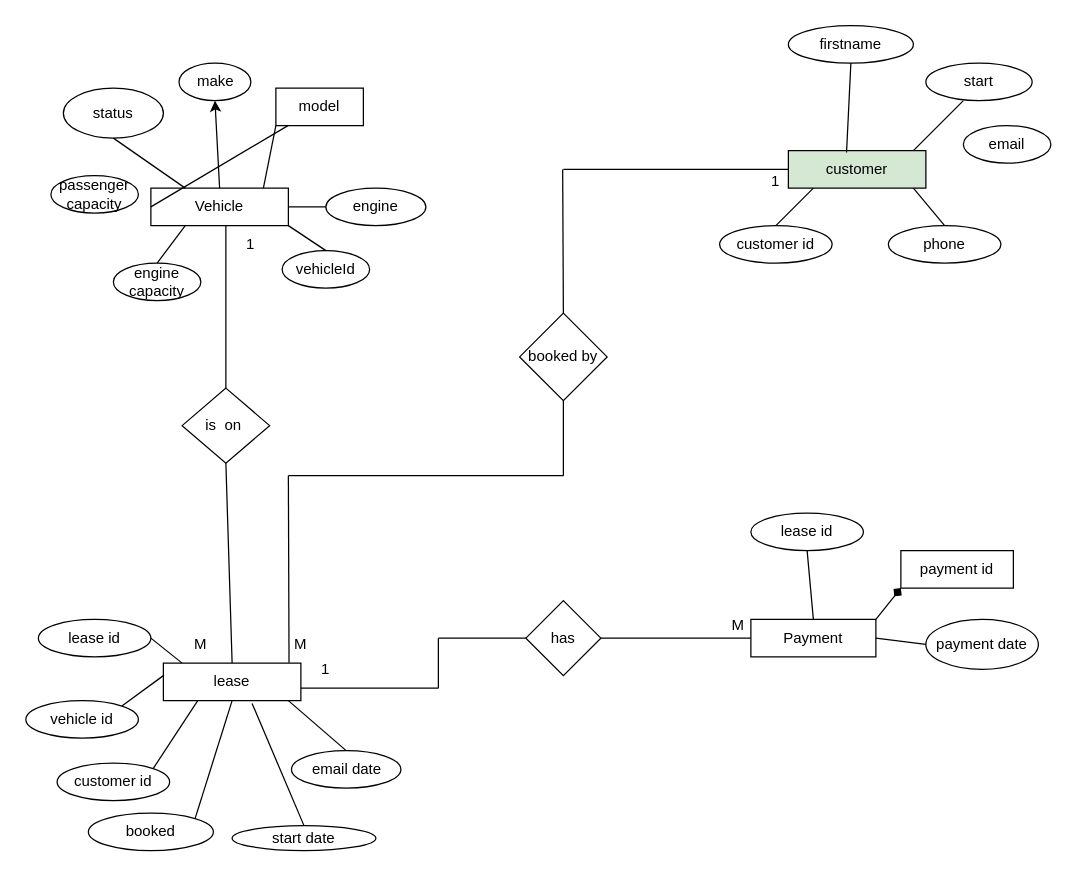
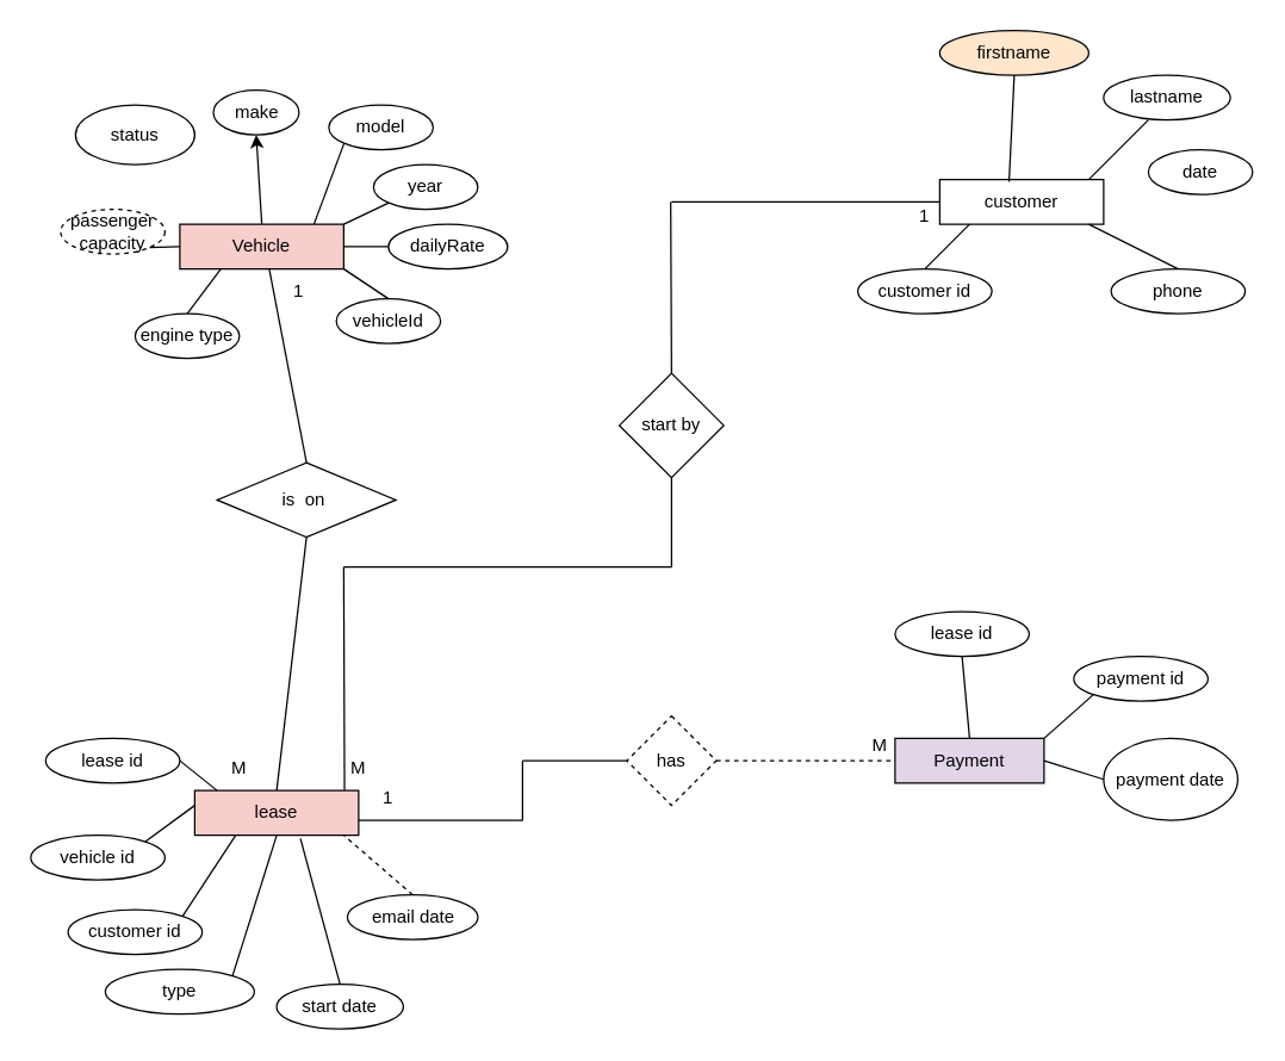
  <mxCell id="0" />
  <mxCell id="1" parent="0" />
- <mxCell id="2" value="Vehicle" style="rounded=0;whiteSpace=wrap;html=1;" vertex="1" parent="1"><mxGeometry x="120" y="150" width="110" height="30" as="geometry" /></mxCell>
- <mxCell id="3" value="customer" style="rounded=0;whiteSpace=wrap;html=1;fillColor=#d5e8d4;" vertex="1" parent="1"><mxGeometry x="630" y="120" width="110" height="30" as="geometry" /></mxCell>
- <mxCell id="4" value="lease" style="rounded=0;whiteSpace=wrap;html=1;" vertex="1" parent="1"><mxGeometry x="130" y="530" width="110" height="30" as="geometry" /></mxCell>
- <mxCell id="5" value="Payment" style="rounded=0;whiteSpace=wrap;html=1;" vertex="1" parent="1"><mxGeometry x="600" y="495" width="100" height="30" as="geometry" /></mxCell>
- <mxCell id="6" value="is&amp;nbsp; on&amp;nbsp;" style="rhombus;whiteSpace=wrap;html=1;" vertex="1" parent="1"><mxGeometry x="145" y="310" width="70" height="60" as="geometry" /></mxCell>
- <mxCell id="7" value="has" style="rhombus;whiteSpace=wrap;html=1;" vertex="1" parent="1"><mxGeometry x="420" y="480" width="60" height="60" as="geometry" /></mxCell>
+ <mxCell id="2" value="Vehicle" style="rounded=0;whiteSpace=wrap;html=1;fillColor=#f8cecc;" vertex="1" parent="1"><mxGeometry x="120" y="150" width="110" height="30" as="geometry" /></mxCell>
+ <mxCell id="3" value="customer" style="rounded=0;whiteSpace=wrap;html=1;" vertex="1" parent="1"><mxGeometry x="630" y="120" width="110" height="30" as="geometry" /></mxCell>
+ <mxCell id="4" value="lease" style="rounded=0;whiteSpace=wrap;html=1;fillColor=#f8cecc;" vertex="1" parent="1"><mxGeometry x="130" y="530" width="110" height="30" as="geometry" /></mxCell>
+ <mxCell id="5" value="Payment" style="rounded=0;whiteSpace=wrap;html=1;fillColor=#e1d5e7;" vertex="1" parent="1"><mxGeometry x="600" y="495" width="100" height="30" as="geometry" /></mxCell>
+ <mxCell id="6" value="is&amp;nbsp; on&amp;nbsp;" style="rhombus;whiteSpace=wrap;html=1;" vertex="1" parent="1"><mxGeometry x="145" y="310" width="120" height="50" as="geometry" /></mxCell>
+ <mxCell id="7" value="has" style="rhombus;whiteSpace=wrap;html=1;dashed=1;" vertex="1" parent="1"><mxGeometry x="420" y="480" width="60" height="60" as="geometry" /></mxCell>
  <mxCell id="8" value="" style="endArrow=none;html=1;rounded=0;exitX=0.5;exitY=0;exitDx=0;exitDy=0;" edge="1" parent="1" source="6"><mxGeometry width="50" height="50" relative="1" as="geometry"><mxPoint x="165" y="280" as="sourcePoint" /><mxPoint x="180" y="180" as="targetPoint" /></mxGeometry></mxCell>
  <mxCell id="9" value="" style="endArrow=none;html=1;rounded=0;entryX=0.5;entryY=1;entryDx=0;entryDy=0;exitX=0.5;exitY=0;exitDx=0;exitDy=0;" edge="1" parent="1" source="4" target="6"><mxGeometry width="50" height="50" relative="1" as="geometry"><mxPoint x="180" y="540" as="sourcePoint" /><mxPoint x="510" y="310" as="targetPoint" /></mxGeometry></mxCell>
  <mxCell id="10" value="" style="endArrow=none;html=1;rounded=0;entryX=0;entryY=0.5;entryDx=0;entryDy=0;" edge="1" parent="1" target="7"><mxGeometry width="50" height="50" relative="1" as="geometry"><mxPoint x="350" y="510" as="sourcePoint" /><mxPoint x="510" y="310" as="targetPoint" /></mxGeometry></mxCell>
  <mxCell id="11" value="" style="endArrow=none;html=1;rounded=0;" edge="1" parent="1"><mxGeometry width="50" height="50" relative="1" as="geometry"><mxPoint x="350" y="550" as="sourcePoint" /><mxPoint x="350" y="510" as="targetPoint" /></mxGeometry></mxCell>
  <mxCell id="12" value="" style="endArrow=none;html=1;rounded=0;" edge="1" parent="1"><mxGeometry width="50" height="50" relative="1" as="geometry"><mxPoint x="350" y="550" as="sourcePoint" /><mxPoint x="240" y="550" as="targetPoint" /></mxGeometry></mxCell>
- <mxCell id="13" value="" style="endArrow=none;html=1;rounded=0;exitX=1;exitY=0.5;exitDx=0;exitDy=0;entryX=0;entryY=0.5;entryDx=0;entryDy=0;" edge="1" parent="1" source="7" target="5"><mxGeometry width="50" height="50" relative="1" as="geometry"><mxPoint x="460" y="360" as="sourcePoint" /><mxPoint x="510" y="310" as="targetPoint" /></mxGeometry></mxCell>
+ <mxCell id="13" value="" style="endArrow=none;html=1;rounded=0;exitX=1;exitY=0.5;exitDx=0;exitDy=0;entryX=0;entryY=0.5;entryDx=0;entryDy=0;dashed=1;" edge="1" parent="1" source="7" target="5"><mxGeometry width="50" height="50" relative="1" as="geometry"><mxPoint x="460" y="360" as="sourcePoint" /><mxPoint x="510" y="310" as="targetPoint" /></mxGeometry></mxCell>
  <mxCell id="14" value="" style="endArrow=none;html=1;rounded=0;entryX=0;entryY=0.5;entryDx=0;entryDy=0;" edge="1" parent="1" target="3"><mxGeometry width="50" height="50" relative="1" as="geometry"><mxPoint x="450" y="135" as="sourcePoint" /><mxPoint x="510" y="310" as="targetPoint" /></mxGeometry></mxCell>
  <mxCell id="15" value="" style="endArrow=none;html=1;rounded=0;entryX=0.5;entryY=1;entryDx=0;entryDy=0;" edge="1" parent="1" target="56"><mxGeometry width="50" height="50" relative="1" as="geometry"><mxPoint x="450" y="380" as="sourcePoint" /><mxPoint x="510" y="310" as="targetPoint" /></mxGeometry></mxCell>
  <mxCell id="16" value="" style="endArrow=none;html=1;rounded=0;exitX=0.5;exitY=0;exitDx=0;exitDy=0;" edge="1" parent="1" source="56"><mxGeometry width="50" height="50" relative="1" as="geometry"><mxPoint x="449.44" y="255" as="sourcePoint" /><mxPoint x="449.44" y="135" as="targetPoint" /></mxGeometry></mxCell>
  <mxCell id="17" value="" style="endArrow=none;html=1;rounded=0;" edge="1" parent="1"><mxGeometry width="50" height="50" relative="1" as="geometry"><mxPoint x="230" y="380" as="sourcePoint" /><mxPoint x="450" y="380" as="targetPoint" /></mxGeometry></mxCell>
  <mxCell id="18" value="" style="endArrow=none;html=1;rounded=0;exitX=0.914;exitY=-0.012;exitDx=0;exitDy=0;exitPerimeter=0;" edge="1" parent="1" source="4"><mxGeometry width="50" height="50" relative="1" as="geometry"><mxPoint x="230" y="520" as="sourcePoint" /><mxPoint x="230" y="380" as="targetPoint" /></mxGeometry></mxCell>
  <mxCell id="19" value="M" style="text;html=1;strokeColor=none;fillColor=none;align=center;verticalAlign=middle;whiteSpace=wrap;rounded=0;" vertex="1" parent="1"><mxGeometry x="210" y="500" width="60" height="30" as="geometry" /></mxCell>
  <mxCell id="20" value="1" style="text;html=1;strokeColor=none;fillColor=none;align=center;verticalAlign=middle;whiteSpace=wrap;rounded=0;" vertex="1" parent="1"><mxGeometry x="170" y="180" width="60" height="30" as="geometry" /></mxCell>
  <mxCell id="21" value="M" style="text;html=1;strokeColor=none;fillColor=none;align=center;verticalAlign=middle;whiteSpace=wrap;rounded=0;" vertex="1" parent="1"><mxGeometry x="130" y="500" width="60" height="30" as="geometry" /></mxCell>
  <mxCell id="22" value="1" style="text;html=1;strokeColor=none;fillColor=none;align=center;verticalAlign=middle;whiteSpace=wrap;rounded=0;" vertex="1" parent="1"><mxGeometry x="230" y="520" width="60" height="30" as="geometry" /></mxCell>
  <mxCell id="23" value="M" style="text;html=1;strokeColor=none;fillColor=none;align=center;verticalAlign=middle;whiteSpace=wrap;rounded=0;" vertex="1" parent="1"><mxGeometry x="560" y="485" width="60" height="30" as="geometry" /></mxCell>
  <mxCell id="24" value="1" style="text;html=1;strokeColor=none;fillColor=none;align=center;verticalAlign=middle;whiteSpace=wrap;rounded=0;" vertex="1" parent="1"><mxGeometry x="590" y="130" width="60" height="30" as="geometry" /></mxCell>
- <mxCell id="25" value="make" style="ellipse;whiteSpace=wrap;html=1;" vertex="1" parent="1"><mxGeometry x="142.5" y="50" width="57.5" height="30" as="geometry" /></mxCell>
- <mxCell id="26" value="model" style="whiteSpace=wrap;html=1;rounded=0;" vertex="1" parent="1"><mxGeometry x="220" y="70" width="70" height="30" as="geometry" /></mxCell>
- <mxCell id="28" value="engine" style="ellipse;whiteSpace=wrap;html=1;" vertex="1" parent="1"><mxGeometry x="260" y="150" width="80" height="30" as="geometry" /></mxCell>
+ <mxCell id="25" value="make" style="ellipse;whiteSpace=wrap;html=1;" vertex="1" parent="1"><mxGeometry x="142.5" y="60" width="57.5" height="30" as="geometry" /></mxCell>
+ <mxCell id="26" value="model" style="ellipse;whiteSpace=wrap;html=1;" vertex="1" parent="1"><mxGeometry x="220" y="70" width="70" height="30" as="geometry" /></mxCell>
+ <mxCell id="27" value="year" style="ellipse;whiteSpace=wrap;html=1;" vertex="1" parent="1"><mxGeometry x="250" y="110" width="70" height="30" as="geometry" /></mxCell>
+ <mxCell id="28" value="dailyRate" style="ellipse;whiteSpace=wrap;html=1;" vertex="1" parent="1"><mxGeometry x="260" y="150" width="80" height="30" as="geometry" /></mxCell>
  <mxCell id="29" value="status" style="ellipse;whiteSpace=wrap;html=1;" vertex="1" parent="1"><mxGeometry x="50" y="70" width="80" height="40" as="geometry" /></mxCell>
  <mxCell id="30" value="vehicleId" style="ellipse;whiteSpace=wrap;html=1;" vertex="1" parent="1"><mxGeometry x="225" y="200" width="70" height="30" as="geometry" /></mxCell>
- <mxCell id="31" value="engine capacity" style="ellipse;whiteSpace=wrap;html=1;" vertex="1" parent="1"><mxGeometry x="90" y="210" width="70" height="30" as="geometry" /></mxCell>
- <mxCell id="32" value="passenger&lt;br&gt;capacity" style="ellipse;whiteSpace=wrap;html=1;" vertex="1" parent="1"><mxGeometry x="40" y="140" width="70" height="30" as="geometry" /></mxCell>
+ <mxCell id="31" value="engine type" style="ellipse;whiteSpace=wrap;html=1;" vertex="1" parent="1"><mxGeometry x="90" y="210" width="70" height="30" as="geometry" /></mxCell>
+ <mxCell id="32" value="passenger&lt;br&gt;capacity" style="ellipse;whiteSpace=wrap;html=1;dashed=1;" vertex="1" parent="1"><mxGeometry x="40" y="140" width="70" height="30" as="geometry" /></mxCell>
  <mxCell id="33" value="" style="endArrow=classic;html=1;rounded=0;entryX=0.5;entryY=1;entryDx=0;entryDy=0;exitX=0.5;exitY=0;exitDx=0;exitDy=0;" edge="1" parent="1" source="2" target="25"><mxGeometry width="50" height="50" relative="1" as="geometry"><mxPoint x="460" y="360" as="sourcePoint" /><mxPoint x="510" y="310" as="targetPoint" /></mxGeometry></mxCell>
+ <mxCell id="34" value="" style="endArrow=none;html=1;rounded=0;entryX=0;entryY=1;entryDx=0;entryDy=0;exitX=1;exitY=0;exitDx=0;exitDy=0;" edge="1" parent="1" source="2" target="27"><mxGeometry width="50" height="50" relative="1" as="geometry"><mxPoint x="290" y="340" as="sourcePoint" /><mxPoint x="340" y="290" as="targetPoint" /></mxGeometry></mxCell>
  <mxCell id="35" value="" style="endArrow=none;html=1;rounded=0;exitX=1;exitY=0;exitDx=0;exitDy=0;" edge="1" parent="1" source="20"><mxGeometry width="50" height="50" relative="1" as="geometry"><mxPoint x="210" y="250" as="sourcePoint" /><mxPoint x="260" y="200" as="targetPoint" /></mxGeometry></mxCell>
  <mxCell id="36" value="" style="endArrow=none;html=1;rounded=0;entryX=0;entryY=1;entryDx=0;entryDy=0;" edge="1" parent="1" target="26"><mxGeometry width="50" height="50" relative="1" as="geometry"><mxPoint x="210" y="150" as="sourcePoint" /><mxPoint x="510" y="310" as="targetPoint" /></mxGeometry></mxCell>
  <mxCell id="37" value="" style="endArrow=none;html=1;rounded=0;entryX=0;entryY=0.5;entryDx=0;entryDy=0;exitX=1;exitY=0.5;exitDx=0;exitDy=0;" edge="1" parent="1" source="2" target="28"><mxGeometry width="50" height="50" relative="1" as="geometry"><mxPoint x="295" y="300" as="sourcePoint" /><mxPoint x="345" y="250" as="targetPoint" /></mxGeometry></mxCell>
- <mxCell id="38" value="" style="endArrow=none;html=1;rounded=0;exitX=0.25;exitY=0;exitDx=0;exitDy=0;entryX=0.5;entryY=1;entryDx=0;entryDy=0;" edge="1" parent="1" source="2" target="29"><mxGeometry width="50" height="50" relative="1" as="geometry"><mxPoint x="60" y="140" as="sourcePoint" /><mxPoint x="110" y="90" as="targetPoint" /></mxGeometry></mxCell>
  <mxCell id="39" value="" style="endArrow=none;html=1;rounded=0;entryX=0.25;entryY=1;entryDx=0;entryDy=0;exitX=0.5;exitY=0;exitDx=0;exitDy=0;" edge="1" parent="1" source="31" target="2"><mxGeometry width="50" height="50" relative="1" as="geometry"><mxPoint x="460" y="360" as="sourcePoint" /><mxPoint x="510" y="310" as="targetPoint" /></mxGeometry></mxCell>
- <mxCell id="40" value="" style="endArrow=none;html=1;rounded=0;exitX=0;exitY=0.5;exitDx=0;exitDy=0;" edge="1" parent="1" source="2" target="26"><mxGeometry width="50" height="50" relative="1" as="geometry"><mxPoint x="460" y="360" as="sourcePoint" /><mxPoint x="510" y="310" as="targetPoint" /></mxGeometry></mxCell>
+ <mxCell id="40" value="" style="endArrow=none;html=1;rounded=0;entryX=1;entryY=1;entryDx=0;entryDy=0;exitX=0;exitY=0.5;exitDx=0;exitDy=0;" edge="1" parent="1" source="2" target="32"><mxGeometry width="50" height="50" relative="1" as="geometry"><mxPoint x="460" y="360" as="sourcePoint" /><mxPoint x="510" y="310" as="targetPoint" /></mxGeometry></mxCell>
  <mxCell id="41" value="lease id" style="ellipse;whiteSpace=wrap;html=1;" vertex="1" parent="1"><mxGeometry x="600" y="410" width="90" height="30" as="geometry" /></mxCell>
- <mxCell id="42" value="payment id" style="whiteSpace=wrap;html=1;rounded=0;" vertex="1" parent="1"><mxGeometry x="720" y="440" width="90" height="30" as="geometry" /></mxCell>
- <mxCell id="43" value="payment date" style="ellipse;whiteSpace=wrap;html=1;" vertex="1" parent="1"><mxGeometry x="740" y="495" width="90" height="40" as="geometry" /></mxCell>
+ <mxCell id="42" value="payment id" style="ellipse;whiteSpace=wrap;html=1;" vertex="1" parent="1"><mxGeometry x="720" y="440" width="90" height="30" as="geometry" /></mxCell>
+ <mxCell id="43" value="payment date" style="ellipse;whiteSpace=wrap;html=1;" vertex="1" parent="1"><mxGeometry x="740" y="495" width="90" height="55" as="geometry" /></mxCell>
  <mxCell id="44" value="" style="endArrow=none;html=1;rounded=0;entryX=0.5;entryY=1;entryDx=0;entryDy=0;exitX=0.5;exitY=0;exitDx=0;exitDy=0;" edge="1" parent="1" source="5" target="41"><mxGeometry width="50" height="50" relative="1" as="geometry"><mxPoint x="420" y="510" as="sourcePoint" /><mxPoint x="470" y="460" as="targetPoint" /></mxGeometry></mxCell>
- <mxCell id="45" value="" style="endArrow=diamond;html=1;rounded=0;entryX=0;entryY=1;entryDx=0;entryDy=0;exitX=1;exitY=0;exitDx=0;exitDy=0;" edge="1" parent="1" source="5" target="42"><mxGeometry width="50" height="50" relative="1" as="geometry"><mxPoint x="690" y="490" as="sourcePoint" /><mxPoint x="470" y="460" as="targetPoint" /></mxGeometry></mxCell>
+ <mxCell id="45" value="" style="endArrow=none;html=1;rounded=0;entryX=0;entryY=1;entryDx=0;entryDy=0;exitX=1;exitY=0;exitDx=0;exitDy=0;" edge="1" parent="1" source="5" target="42"><mxGeometry width="50" height="50" relative="1" as="geometry"><mxPoint x="690" y="490" as="sourcePoint" /><mxPoint x="470" y="460" as="targetPoint" /></mxGeometry></mxCell>
  <mxCell id="46" value="" style="endArrow=none;html=1;rounded=0;entryX=0;entryY=0.5;entryDx=0;entryDy=0;" edge="1" parent="1" target="43"><mxGeometry width="50" height="50" relative="1" as="geometry"><mxPoint x="700" y="510" as="sourcePoint" /><mxPoint x="470" y="460" as="targetPoint" /></mxGeometry></mxCell>
- <mxCell id="47" value="firstname" style="ellipse;whiteSpace=wrap;html=1;" vertex="1" parent="1"><mxGeometry x="630" y="20" width="100" height="30" as="geometry" /></mxCell>
+ <mxCell id="47" value="firstname" style="ellipse;whiteSpace=wrap;html=1;fillColor=#ffe6cc;" vertex="1" parent="1"><mxGeometry x="630" y="20" width="100" height="30" as="geometry" /></mxCell>
  <mxCell id="48" value="customer id" style="ellipse;whiteSpace=wrap;html=1;" vertex="1" parent="1"><mxGeometry x="575" y="180" width="90" height="30" as="geometry" /></mxCell>
- <mxCell id="49" value="start" style="ellipse;whiteSpace=wrap;html=1;" vertex="1" parent="1"><mxGeometry x="740" y="50" width="85" height="30" as="geometry" /></mxCell>
- <mxCell id="50" value="email" style="ellipse;whiteSpace=wrap;html=1;" vertex="1" parent="1"><mxGeometry x="770" y="100" width="70" height="30" as="geometry" /></mxCell>
- <mxCell id="51" value="phone" style="ellipse;whiteSpace=wrap;html=1;" vertex="1" parent="1"><mxGeometry x="710" y="180" width="90" height="30" as="geometry" /></mxCell>
+ <mxCell id="49" value="lastname" style="ellipse;whiteSpace=wrap;html=1;" vertex="1" parent="1"><mxGeometry x="740" y="50" width="85" height="30" as="geometry" /></mxCell>
+ <mxCell id="50" value="date" style="ellipse;whiteSpace=wrap;html=1;" vertex="1" parent="1"><mxGeometry x="770" y="100" width="70" height="30" as="geometry" /></mxCell>
+ <mxCell id="51" value="phone" style="ellipse;whiteSpace=wrap;html=1;" vertex="1" parent="1"><mxGeometry x="745" y="180" width="90" height="30" as="geometry" /></mxCell>
  <mxCell id="52" value="" style="endArrow=none;html=1;rounded=0;exitX=0.423;exitY=0.049;exitDx=0;exitDy=0;exitPerimeter=0;" edge="1" parent="1" source="3"><mxGeometry width="50" height="50" relative="1" as="geometry"><mxPoint x="630" y="100" as="sourcePoint" /><mxPoint x="680" y="50" as="targetPoint" /></mxGeometry></mxCell>
  <mxCell id="53" value="" style="endArrow=none;html=1;rounded=0;" edge="1" parent="1"><mxGeometry width="50" height="50" relative="1" as="geometry"><mxPoint x="730" y="120" as="sourcePoint" /><mxPoint x="770" y="80" as="targetPoint" /></mxGeometry></mxCell>
  <mxCell id="54" value="" style="endArrow=none;html=1;rounded=0;exitX=0.5;exitY=0;exitDx=0;exitDy=0;" edge="1" parent="1" source="51"><mxGeometry width="50" height="50" relative="1" as="geometry"><mxPoint x="680" y="200" as="sourcePoint" /><mxPoint x="730" y="150" as="targetPoint" /></mxGeometry></mxCell>
  <mxCell id="55" value="" style="endArrow=none;html=1;rounded=0;exitX=0.5;exitY=0;exitDx=0;exitDy=0;" edge="1" parent="1" target="56"><mxGeometry width="50" height="50" relative="1" as="geometry"><mxPoint x="449.44" y="255" as="sourcePoint" /><mxPoint x="449.44" y="135" as="targetPoint" /></mxGeometry></mxCell>
- <mxCell id="56" value="booked by" style="rhombus;whiteSpace=wrap;html=1;" vertex="1" parent="1"><mxGeometry x="415" y="250" width="70" height="70" as="geometry" /></mxCell>
+ <mxCell id="56" value="start by" style="rhombus;whiteSpace=wrap;html=1;" vertex="1" parent="1"><mxGeometry x="415" y="250" width="70" height="70" as="geometry" /></mxCell>
  <mxCell id="57" value="" style="endArrow=none;html=1;rounded=0;exitX=0.5;exitY=0;exitDx=0;exitDy=0;" edge="1" parent="1" source="48"><mxGeometry width="50" height="50" relative="1" as="geometry"><mxPoint x="600" y="200" as="sourcePoint" /><mxPoint x="650" y="150" as="targetPoint" /></mxGeometry></mxCell>
  <mxCell id="58" value="email date" style="ellipse;whiteSpace=wrap;html=1;" vertex="1" parent="1"><mxGeometry x="232.5" y="600" width="87.5" height="30" as="geometry" /></mxCell>
- <mxCell id="59" value="start date" style="ellipse;whiteSpace=wrap;html=1;" vertex="1" parent="1"><mxGeometry x="185" y="660" width="115" height="20" as="geometry" /></mxCell>
+ <mxCell id="59" value="start date" style="ellipse;whiteSpace=wrap;html=1;" vertex="1" parent="1"><mxGeometry x="185" y="660" width="85" height="30" as="geometry" /></mxCell>
  <mxCell id="60" value="vehicle id" style="ellipse;whiteSpace=wrap;html=1;" vertex="1" parent="1"><mxGeometry x="20" y="560" width="90" height="30" as="geometry" /></mxCell>
  <mxCell id="61" value="customer id" style="ellipse;whiteSpace=wrap;html=1;" vertex="1" parent="1"><mxGeometry x="45" y="610" width="90" height="30" as="geometry" /></mxCell>
- <mxCell id="62" value="booked" style="ellipse;whiteSpace=wrap;html=1;" vertex="1" parent="1"><mxGeometry x="70" y="650" width="100" height="30" as="geometry" /></mxCell>
+ <mxCell id="62" value="type" style="ellipse;whiteSpace=wrap;html=1;" vertex="1" parent="1"><mxGeometry x="70" y="650" width="100" height="30" as="geometry" /></mxCell>
  <mxCell id="63" value="lease id" style="ellipse;whiteSpace=wrap;html=1;" vertex="1" parent="1"><mxGeometry x="30" y="495" width="90" height="30" as="geometry" /></mxCell>
- <mxCell id="64" value="" style="endArrow=none;html=1;rounded=0;entryX=0.909;entryY=1;entryDx=0;entryDy=0;entryPerimeter=0;exitX=0.5;exitY=0;exitDx=0;exitDy=0;" edge="1" parent="1" source="58" target="4"><mxGeometry width="50" height="50" relative="1" as="geometry"><mxPoint x="270" y="590" as="sourcePoint" /><mxPoint x="320" y="540" as="targetPoint" /></mxGeometry></mxCell>
+ <mxCell id="64" value="" style="endArrow=none;html=1;rounded=0;entryX=0.909;entryY=1;entryDx=0;entryDy=0;entryPerimeter=0;exitX=0.5;exitY=0;exitDx=0;exitDy=0;dashed=1;" edge="1" parent="1" source="58" target="4"><mxGeometry width="50" height="50" relative="1" as="geometry"><mxPoint x="270" y="590" as="sourcePoint" /><mxPoint x="320" y="540" as="targetPoint" /></mxGeometry></mxCell>
  <mxCell id="65" value="" style="endArrow=none;html=1;rounded=0;entryX=0.645;entryY=1.074;entryDx=0;entryDy=0;entryPerimeter=0;exitX=0.5;exitY=0;exitDx=0;exitDy=0;" edge="1" parent="1" source="59" target="4"><mxGeometry width="50" height="50" relative="1" as="geometry"><mxPoint x="270" y="590" as="sourcePoint" /><mxPoint x="320" y="540" as="targetPoint" /></mxGeometry></mxCell>
  <mxCell id="66" value="" style="endArrow=none;html=1;rounded=0;exitX=1;exitY=0;exitDx=0;exitDy=0;" edge="1" parent="1" source="62"><mxGeometry width="50" height="50" relative="1" as="geometry"><mxPoint x="135" y="610" as="sourcePoint" /><mxPoint x="185" y="560" as="targetPoint" /></mxGeometry></mxCell>
  <mxCell id="67" value="" style="endArrow=none;html=1;rounded=0;entryX=0.25;entryY=1;entryDx=0;entryDy=0;exitX=1;exitY=0;exitDx=0;exitDy=0;" edge="1" parent="1" source="61" target="4"><mxGeometry width="50" height="50" relative="1" as="geometry"><mxPoint x="270" y="590" as="sourcePoint" /><mxPoint x="320" y="540" as="targetPoint" /></mxGeometry></mxCell>
  <mxCell id="68" value="" style="endArrow=none;html=1;rounded=0;exitX=1;exitY=0;exitDx=0;exitDy=0;" edge="1" parent="1" source="60"><mxGeometry width="50" height="50" relative="1" as="geometry"><mxPoint x="80" y="590" as="sourcePoint" /><mxPoint x="130" y="540" as="targetPoint" /></mxGeometry></mxCell>
  <mxCell id="69" value="" style="endArrow=none;html=1;rounded=0;entryX=1;entryY=0.5;entryDx=0;entryDy=0;exitX=0.25;exitY=1;exitDx=0;exitDy=0;" edge="1" parent="1" source="21" target="63"><mxGeometry width="50" height="50" relative="1" as="geometry"><mxPoint x="270" y="590" as="sourcePoint" /><mxPoint x="320" y="540" as="targetPoint" /></mxGeometry></mxCell>
